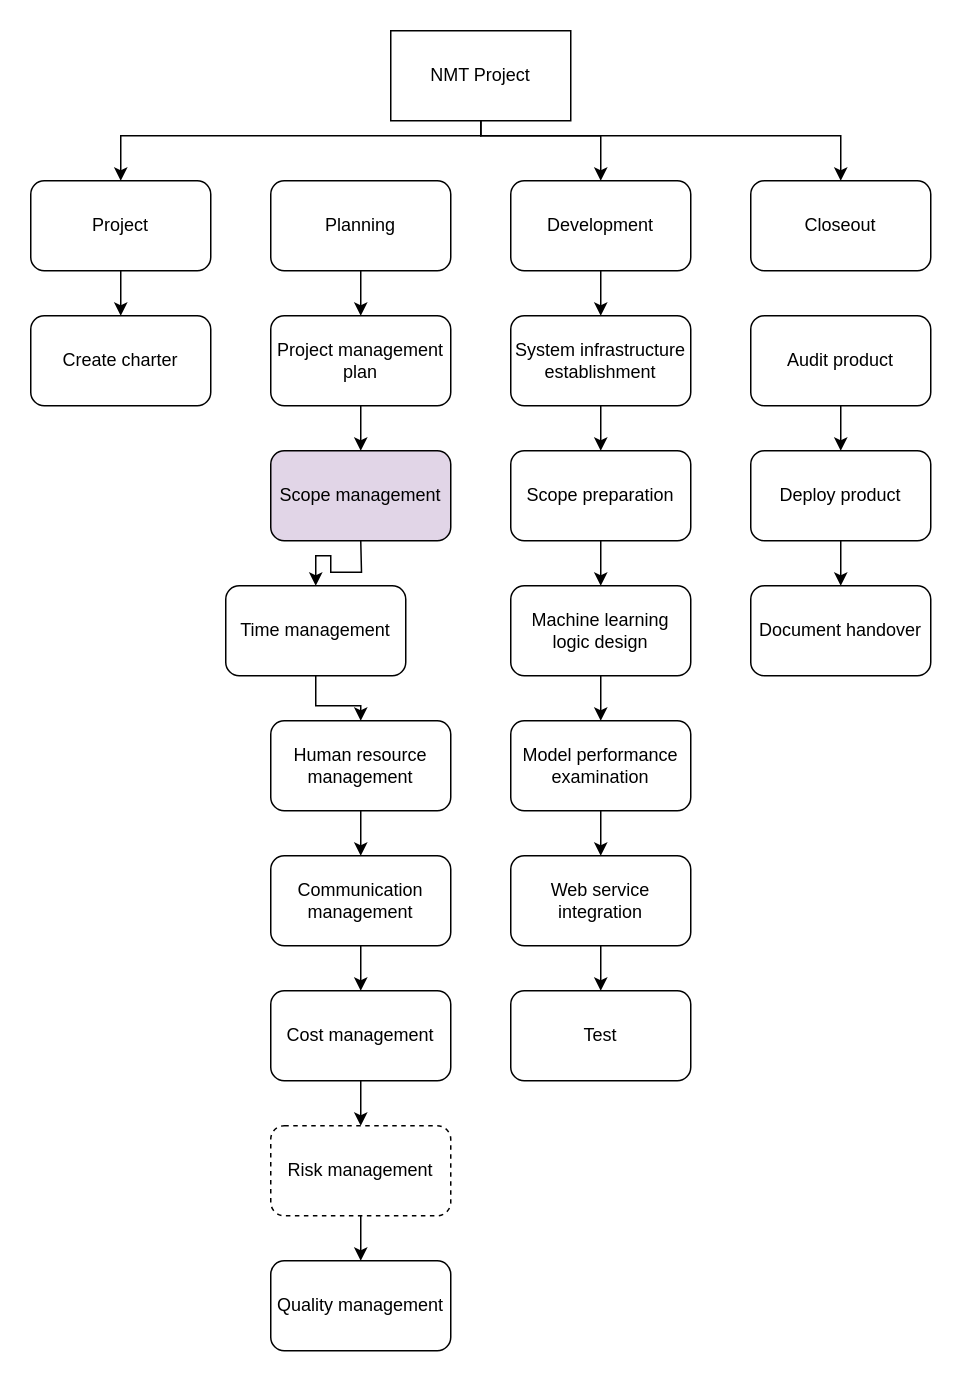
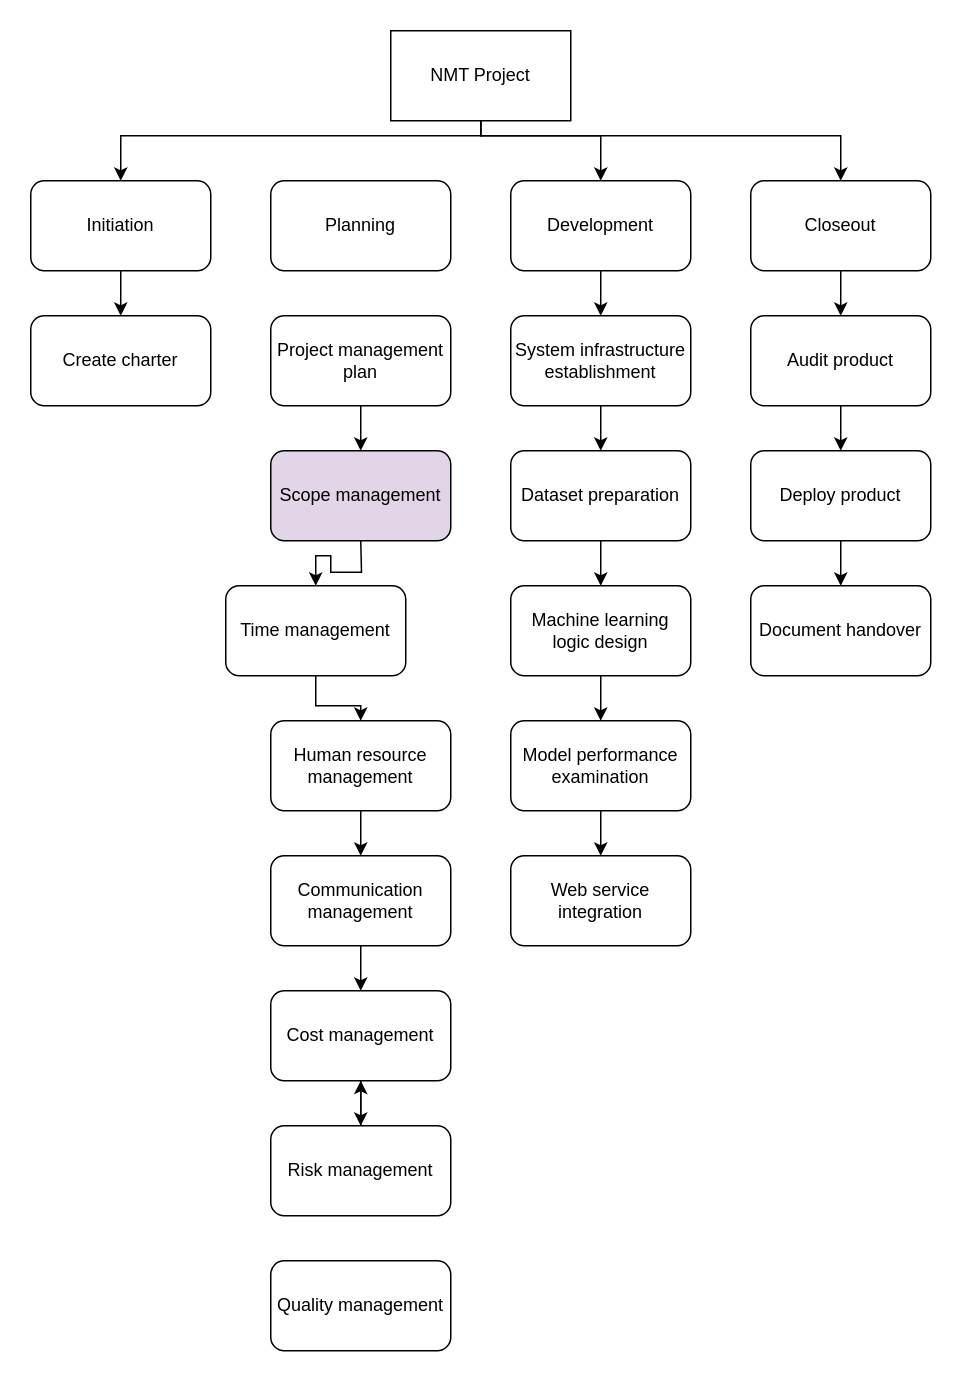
  <mxCell id="0" />
  <mxCell id="1" parent="0" />
  <mxCell id="2" style="edgeStyle=orthogonalEdgeStyle;rounded=0;orthogonalLoop=1;jettySize=auto;html=1;exitX=0.5;exitY=1;exitDx=0;exitDy=0;entryX=0.5;entryY=0;entryDx=0;entryDy=0;" edge="1" parent="1" source="5" target="11"><mxGeometry relative="1" as="geometry"><Array as="points"><mxPoint x="320" y="90" /><mxPoint x="400" y="90" /></Array></mxGeometry></mxCell>
  <mxCell id="3" style="edgeStyle=orthogonalEdgeStyle;rounded=0;orthogonalLoop=1;jettySize=auto;html=1;entryX=0.5;entryY=0;entryDx=0;entryDy=0;" edge="1" parent="1" source="5" target="7"><mxGeometry relative="1" as="geometry"><Array as="points"><mxPoint x="320" y="90" /><mxPoint x="80" y="90" /></Array></mxGeometry></mxCell>
  <mxCell id="4" style="edgeStyle=orthogonalEdgeStyle;rounded=0;orthogonalLoop=1;jettySize=auto;html=1;entryX=0.5;entryY=0;entryDx=0;entryDy=0;" edge="1" parent="1" source="5" target="13"><mxGeometry relative="1" as="geometry"><Array as="points"><mxPoint x="320" y="90" /><mxPoint x="560" y="90" /></Array></mxGeometry></mxCell>
  <mxCell id="5" value="NMT Project" style="whiteSpace=wrap;html=1;rounded=0;" vertex="1" parent="1"><mxGeometry x="260" y="20" width="120" height="60" as="geometry" /></mxCell>
  <mxCell id="6" style="edgeStyle=orthogonalEdgeStyle;rounded=0;orthogonalLoop=1;jettySize=auto;html=1;entryX=0.5;entryY=0;entryDx=0;entryDy=0;" edge="1" parent="1" source="7" target="14"><mxGeometry relative="1" as="geometry" /></mxCell>
- <mxCell id="7" value="Project" style="rounded=1;whiteSpace=wrap;html=1;" vertex="1" parent="1"><mxGeometry x="20" y="120" width="120" height="60" as="geometry" /></mxCell>
- <mxCell id="8" style="edgeStyle=orthogonalEdgeStyle;rounded=0;orthogonalLoop=1;jettySize=auto;html=1;entryX=0.5;entryY=0;entryDx=0;entryDy=0;" edge="1" parent="1" source="9" target="16"><mxGeometry relative="1" as="geometry" /></mxCell>
+ <mxCell id="7" value="Initiation" style="rounded=1;whiteSpace=wrap;html=1;" vertex="1" parent="1"><mxGeometry x="20" y="120" width="120" height="60" as="geometry" /></mxCell>
  <mxCell id="9" value="Planning" style="rounded=1;whiteSpace=wrap;html=1;" vertex="1" parent="1"><mxGeometry x="180" y="120" width="120" height="60" as="geometry" /></mxCell>
  <mxCell id="10" style="edgeStyle=orthogonalEdgeStyle;rounded=0;orthogonalLoop=1;jettySize=auto;html=1;entryX=0.5;entryY=0;entryDx=0;entryDy=0;" edge="1" parent="1" source="11" target="19"><mxGeometry relative="1" as="geometry" /></mxCell>
  <mxCell id="11" value="Development" style="rounded=1;whiteSpace=wrap;html=1;" vertex="1" parent="1"><mxGeometry x="340" y="120" width="120" height="60" as="geometry" /></mxCell>
+ <mxCell id="12" style="edgeStyle=orthogonalEdgeStyle;rounded=0;orthogonalLoop=1;jettySize=auto;html=1;entryX=0.5;entryY=0;entryDx=0;entryDy=0;" edge="1" parent="1" source="13" target="22"><mxGeometry relative="1" as="geometry" /></mxCell>
  <mxCell id="13" value="Closeout" style="rounded=1;whiteSpace=wrap;html=1;" vertex="1" parent="1"><mxGeometry x="500" y="120" width="120" height="60" as="geometry" /></mxCell>
  <mxCell id="14" value="Create charter" style="rounded=1;whiteSpace=wrap;html=1;" vertex="1" parent="1"><mxGeometry x="20" y="210" width="120" height="60" as="geometry" /></mxCell>
  <mxCell id="15" style="edgeStyle=orthogonalEdgeStyle;rounded=0;orthogonalLoop=1;jettySize=auto;html=1;entryX=0.5;entryY=0;entryDx=0;entryDy=0;" edge="1" parent="1" source="16" target="17"><mxGeometry relative="1" as="geometry" /></mxCell>
  <mxCell id="16" value="Project management plan" style="rounded=1;whiteSpace=wrap;html=1;" vertex="1" parent="1"><mxGeometry x="180" y="210" width="120" height="60" as="geometry" /></mxCell>
  <mxCell id="17" value="Scope management" style="rounded=1;whiteSpace=wrap;html=1;fillColor=#e1d5e7;" vertex="1" parent="1"><mxGeometry x="180" y="300" width="120" height="60" as="geometry" /></mxCell>
  <mxCell id="18" style="edgeStyle=orthogonalEdgeStyle;rounded=0;orthogonalLoop=1;jettySize=auto;html=1;entryX=0.5;entryY=0;entryDx=0;entryDy=0;" edge="1" parent="1" source="19"><mxGeometry relative="1" as="geometry"><mxPoint x="400" y="300" as="targetPoint" /></mxGeometry></mxCell>
  <mxCell id="19" value="System infrastructure establishment" style="rounded=1;whiteSpace=wrap;html=1;" vertex="1" parent="1"><mxGeometry x="340" y="210" width="120" height="60" as="geometry" /></mxCell>
- <mxCell id="20" value="Scope preparation" style="rounded=1;whiteSpace=wrap;html=1;" vertex="1" parent="1"><mxGeometry x="340" y="300" width="120" height="60" as="geometry" /></mxCell>
+ <mxCell id="20" value="Dataset preparation" style="rounded=1;whiteSpace=wrap;html=1;" vertex="1" parent="1"><mxGeometry x="340" y="300" width="120" height="60" as="geometry" /></mxCell>
  <mxCell id="21" style="edgeStyle=orthogonalEdgeStyle;rounded=0;orthogonalLoop=1;jettySize=auto;html=1;entryX=0.5;entryY=0;entryDx=0;entryDy=0;" edge="1" parent="1" source="22" target="23"><mxGeometry relative="1" as="geometry" /></mxCell>
  <mxCell id="22" value="Audit product" style="rounded=1;whiteSpace=wrap;html=1;" vertex="1" parent="1"><mxGeometry x="500" y="210" width="120" height="60" as="geometry" /></mxCell>
  <mxCell id="23" value="Deploy product" style="rounded=1;whiteSpace=wrap;html=1;" vertex="1" parent="1"><mxGeometry x="500" y="300" width="120" height="60" as="geometry" /></mxCell>
  <mxCell id="24" style="edgeStyle=orthogonalEdgeStyle;rounded=0;orthogonalLoop=1;jettySize=auto;html=1;entryX=0.5;entryY=0;entryDx=0;entryDy=0;" edge="1" parent="1" target="26"><mxGeometry relative="1" as="geometry"><mxPoint x="240" y="360" as="sourcePoint" /></mxGeometry></mxCell>
  <mxCell id="25" style="edgeStyle=orthogonalEdgeStyle;rounded=0;orthogonalLoop=1;jettySize=auto;html=1;entryX=0.5;entryY=0;entryDx=0;entryDy=0;" edge="1" parent="1" source="26" target="27"><mxGeometry relative="1" as="geometry" /></mxCell>
  <mxCell id="26" value="Time management" style="rounded=1;whiteSpace=wrap;html=1;" vertex="1" parent="1"><mxGeometry x="150" y="390" width="120" height="60" as="geometry" /></mxCell>
  <mxCell id="27" value="Human resource management" style="rounded=1;whiteSpace=wrap;html=1;" vertex="1" parent="1"><mxGeometry x="180" y="480" width="120" height="60" as="geometry" /></mxCell>
  <mxCell id="28" style="edgeStyle=orthogonalEdgeStyle;rounded=0;orthogonalLoop=1;jettySize=auto;html=1;entryX=0.5;entryY=0;entryDx=0;entryDy=0;" edge="1" parent="1" target="30"><mxGeometry relative="1" as="geometry"><mxPoint x="240" y="540" as="sourcePoint" /></mxGeometry></mxCell>
  <mxCell id="29" style="edgeStyle=orthogonalEdgeStyle;rounded=0;orthogonalLoop=1;jettySize=auto;html=1;entryX=0.5;entryY=0;entryDx=0;entryDy=0;" edge="1" parent="1" source="30" target="31"><mxGeometry relative="1" as="geometry" /></mxCell>
  <mxCell id="30" value="Communication management" style="rounded=1;whiteSpace=wrap;html=1;" vertex="1" parent="1"><mxGeometry x="180" y="570" width="120" height="60" as="geometry" /></mxCell>
  <mxCell id="31" value="Cost management" style="rounded=1;whiteSpace=wrap;html=1;" vertex="1" parent="1"><mxGeometry x="180" y="660" width="120" height="60" as="geometry" /></mxCell>
  <mxCell id="32" style="edgeStyle=orthogonalEdgeStyle;rounded=0;orthogonalLoop=1;jettySize=auto;html=1;entryX=0.5;entryY=0;entryDx=0;entryDy=0;" edge="1" parent="1" target="34"><mxGeometry relative="1" as="geometry"><mxPoint x="240" y="720" as="sourcePoint" /></mxGeometry></mxCell>
- <mxCell id="33" style="edgeStyle=orthogonalEdgeStyle;rounded=0;orthogonalLoop=1;jettySize=auto;html=1;entryX=0.5;entryY=0;entryDx=0;entryDy=0;" edge="1" parent="1" source="34" target="35"><mxGeometry relative="1" as="geometry" /></mxCell>
- <mxCell id="34" value="Risk management" style="rounded=1;whiteSpace=wrap;html=1;dashed=1;" vertex="1" parent="1"><mxGeometry x="180" y="750" width="120" height="60" as="geometry" /></mxCell>
+ <mxCell id="33" style="edgeStyle=orthogonalEdgeStyle;rounded=0;orthogonalLoop=1;jettySize=auto;html=1;" edge="1" parent="1" source="34" target="31"><mxGeometry relative="1" as="geometry" /></mxCell>
+ <mxCell id="34" value="Risk management" style="rounded=1;whiteSpace=wrap;html=1;" vertex="1" parent="1"><mxGeometry x="180" y="750" width="120" height="60" as="geometry" /></mxCell>
  <mxCell id="35" value="Quality management" style="rounded=1;whiteSpace=wrap;html=1;" vertex="1" parent="1"><mxGeometry x="180" y="840" width="120" height="60" as="geometry" /></mxCell>
  <mxCell id="36" style="edgeStyle=orthogonalEdgeStyle;rounded=0;orthogonalLoop=1;jettySize=auto;html=1;entryX=0.5;entryY=0;entryDx=0;entryDy=0;" edge="1" parent="1" target="38"><mxGeometry relative="1" as="geometry"><mxPoint x="400" y="360" as="sourcePoint" /></mxGeometry></mxCell>
  <mxCell id="37" style="edgeStyle=orthogonalEdgeStyle;rounded=0;orthogonalLoop=1;jettySize=auto;html=1;entryX=0.5;entryY=0;entryDx=0;entryDy=0;" edge="1" parent="1" source="38" target="39"><mxGeometry relative="1" as="geometry" /></mxCell>
  <mxCell id="38" value="Machine learning logic design" style="rounded=1;whiteSpace=wrap;html=1;" vertex="1" parent="1"><mxGeometry x="340" y="390" width="120" height="60" as="geometry" /></mxCell>
  <mxCell id="39" value="Model performance examination" style="rounded=1;whiteSpace=wrap;html=1;" vertex="1" parent="1"><mxGeometry x="340" y="480" width="120" height="60" as="geometry" /></mxCell>
  <mxCell id="40" style="edgeStyle=orthogonalEdgeStyle;rounded=0;orthogonalLoop=1;jettySize=auto;html=1;entryX=0.5;entryY=0;entryDx=0;entryDy=0;" edge="1" parent="1" target="42"><mxGeometry relative="1" as="geometry"><mxPoint x="400" y="540" as="sourcePoint" /></mxGeometry></mxCell>
- <mxCell id="41" style="edgeStyle=orthogonalEdgeStyle;rounded=0;orthogonalLoop=1;jettySize=auto;html=1;entryX=0.5;entryY=0;entryDx=0;entryDy=0;" edge="1" parent="1" source="42" target="43"><mxGeometry relative="1" as="geometry" /></mxCell>
  <mxCell id="42" value="Web service integration" style="rounded=1;whiteSpace=wrap;html=1;" vertex="1" parent="1"><mxGeometry x="340" y="570" width="120" height="60" as="geometry" /></mxCell>
- <mxCell id="43" value="Test" style="rounded=1;whiteSpace=wrap;html=1;" vertex="1" parent="1"><mxGeometry x="340" y="660" width="120" height="60" as="geometry" /></mxCell>
  <mxCell id="44" style="edgeStyle=orthogonalEdgeStyle;rounded=0;orthogonalLoop=1;jettySize=auto;html=1;entryX=0.5;entryY=0;entryDx=0;entryDy=0;" edge="1" parent="1" target="45"><mxGeometry relative="1" as="geometry"><mxPoint x="560" y="360" as="sourcePoint" /></mxGeometry></mxCell>
  <mxCell id="45" value="Document handover" style="rounded=1;whiteSpace=wrap;html=1;" vertex="1" parent="1"><mxGeometry x="500" y="390" width="120" height="60" as="geometry" /></mxCell>
